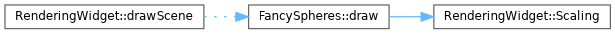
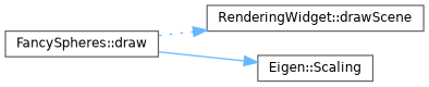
  digraph {
    rankdir=LR
    node [color=grey40 fillcolor=white fontname=Helvetica fontsize=10 shape=box style=filled]
    edge [color=steelblue1 fontname=Helvetica fontsize=10 labelfontname=Helvetica labelfontsize=10]
    n1 [height=0.2 label="RenderingWidget::drawScene" width=0.4]
    n2 [height=0.2 label="FancySpheres::draw" width=0.4]
-   n3 [height=0.2 label="RenderingWidget::Scaling" width=0.4]
-   n1 -> n2 [style=dotted]
+   n3 [height=0.2 label="Eigen::Scaling" width=0.4]
+   n2 -> n1 [style=dotted]
    n2 -> n3 [style=solid]
  }
